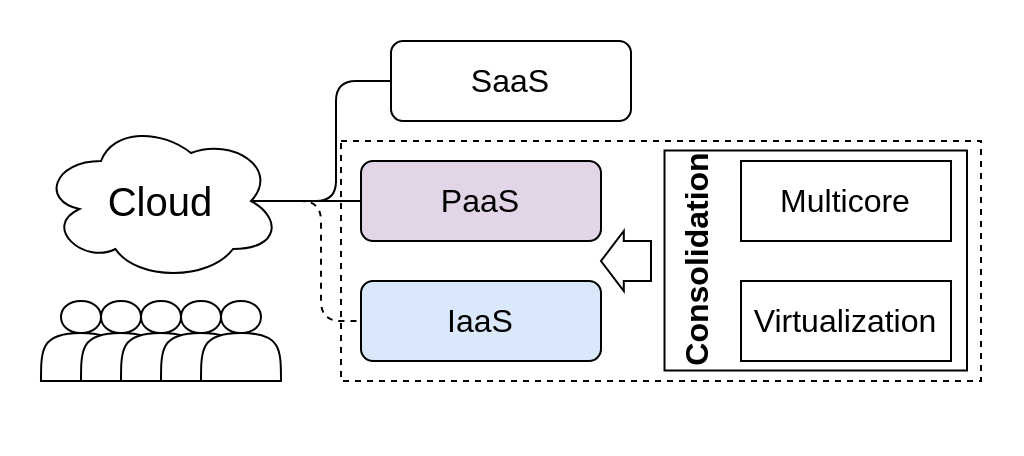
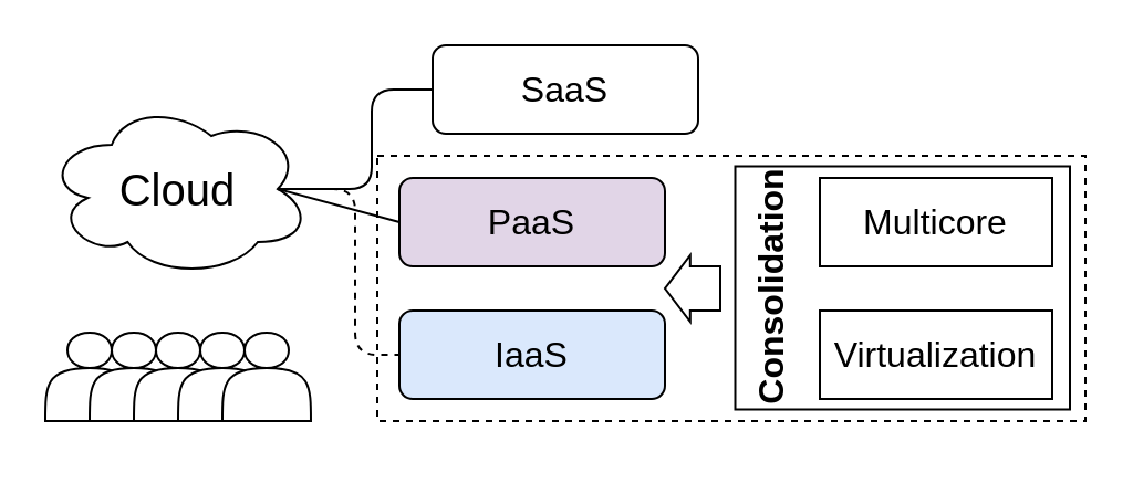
  <mxCell id="0" />
  <mxCell id="1" parent="0" />
- <mxCell id="2" value="&lt;font style=&quot;font-size: 20px;&quot;&gt;Cloud&lt;/font&gt;" style="ellipse;shape=cloud;whiteSpace=wrap;html=1;fontSize=20;" parent="1" vertex="1"><mxGeometry x="20" y="60" width="120" height="80" as="geometry" /></mxCell>
+ <mxCell id="2" value="&lt;font style=&quot;font-size: 20px;&quot;&gt;Cloud&lt;/font&gt;" style="ellipse;shape=cloud;whiteSpace=wrap;html=1;fontSize=20;" parent="1" vertex="1"><mxGeometry x="20" y="45" width="120" height="80" as="geometry" /></mxCell>
  <mxCell id="3" value="" style="shape=actor;whiteSpace=wrap;html=1;" parent="1" vertex="1"><mxGeometry x="20" y="150" width="40" height="40" as="geometry" /></mxCell>
  <mxCell id="4" value="" style="shape=actor;whiteSpace=wrap;html=1;" parent="1" vertex="1"><mxGeometry x="40" y="150" width="40" height="40" as="geometry" /></mxCell>
  <mxCell id="5" value="" style="shape=actor;whiteSpace=wrap;html=1;" parent="1" vertex="1"><mxGeometry x="60" y="150" width="40" height="40" as="geometry" /></mxCell>
  <mxCell id="6" value="" style="shape=actor;whiteSpace=wrap;html=1;" parent="1" vertex="1"><mxGeometry x="80" y="150" width="40" height="40" as="geometry" /></mxCell>
  <mxCell id="7" value="" style="shape=actor;whiteSpace=wrap;html=1;" parent="1" vertex="1"><mxGeometry x="100" y="150" width="40" height="40" as="geometry" /></mxCell>
  <mxCell id="8" value="&lt;span style=&quot;font-size: 16px;&quot;&gt;&lt;font style=&quot;font-size: 16px;&quot;&gt;PaaS&lt;/font&gt;&lt;/span&gt;" style="rounded=1;whiteSpace=wrap;html=1;fontStyle=0;fontSize=16;fillColor=#e1d5e7;" parent="1" vertex="1"><mxGeometry x="180" y="80" width="120" height="40" as="geometry" /></mxCell>
  <mxCell id="9" value="&lt;span style=&quot;font-size: 16px;&quot;&gt;&lt;font style=&quot;font-size: 16px;&quot;&gt;IaaS&lt;/font&gt;&lt;/span&gt;" style="rounded=1;whiteSpace=wrap;html=1;fontStyle=0;fontSize=16;fillColor=#dae8fc;" parent="1" vertex="1"><mxGeometry x="180" y="140" width="120" height="40" as="geometry" /></mxCell>
  <mxCell id="10" value="&lt;font style=&quot;font-size: 16px;&quot;&gt;SaaS&lt;/font&gt;" style="rounded=1;whiteSpace=wrap;html=1;fontSize=16;" parent="1" vertex="1"><mxGeometry x="195" y="20" width="120" height="40" as="geometry" /></mxCell>
  <mxCell id="11" value="" style="endArrow=none;html=1;exitX=0.875;exitY=0.5;exitDx=0;exitDy=0;exitPerimeter=0;entryX=0;entryY=0.5;entryDx=0;entryDy=0;" parent="1" source="2" target="8" edge="1"><mxGeometry width="50" height="50" relative="1" as="geometry"><mxPoint x="480" y="330" as="sourcePoint" /><mxPoint x="530" y="280" as="targetPoint" /></mxGeometry></mxCell>
  <mxCell id="12" value="" style="endArrow=none;html=1;exitX=0.875;exitY=0.5;exitDx=0;exitDy=0;exitPerimeter=0;entryX=0;entryY=0.5;entryDx=0;entryDy=0;edgeStyle=orthogonalEdgeStyle;dashed=1;" parent="1" source="2" target="9" edge="1"><mxGeometry width="50" height="50" relative="1" as="geometry"><mxPoint x="480" y="330" as="sourcePoint" /><mxPoint x="530" y="280" as="targetPoint" /></mxGeometry></mxCell>
  <mxCell id="13" value="" style="endArrow=none;html=1;exitX=0.875;exitY=0.5;exitDx=0;exitDy=0;exitPerimeter=0;entryX=0;entryY=0.5;entryDx=0;entryDy=0;edgeStyle=orthogonalEdgeStyle;" parent="1" source="2" target="10" edge="1"><mxGeometry width="50" height="50" relative="1" as="geometry"><mxPoint x="135" y="110" as="sourcePoint" /><mxPoint x="190" y="170" as="targetPoint" /></mxGeometry></mxCell>
  <mxCell id="14" value="" style="rounded=0;whiteSpace=wrap;html=1;fillColor=none;dashed=1;" parent="1" vertex="1"><mxGeometry x="170" y="70" width="320" height="120" as="geometry" /></mxCell>
  <mxCell id="15" value="" style="shape=singleArrow;direction=west;whiteSpace=wrap;html=1;fillColor=none;arrowWidth=0.663;arrowSize=0.456;fontSize=16;" parent="1" vertex="1"><mxGeometry x="300" y="115" width="25" height="30" as="geometry" /></mxCell>
  <mxCell id="16" value="&lt;font style=&quot;font-size: 16px;&quot;&gt;Multicore&lt;/font&gt;" style="rounded=0;whiteSpace=wrap;html=1;fillColor=none;fontSize=16;labelPosition=center;verticalLabelPosition=middle;align=center;verticalAlign=middle;" parent="1" vertex="1"><mxGeometry x="370" y="80" width="105" height="40" as="geometry" /></mxCell>
  <mxCell id="17" value="&lt;font style=&quot;font-size: 16px;&quot;&gt;Virtualization&lt;/font&gt;" style="rounded=0;whiteSpace=wrap;html=1;fillColor=none;fontSize=16;" parent="1" vertex="1"><mxGeometry x="370" y="140" width="105" height="40" as="geometry" /></mxCell>
  <mxCell id="18" value="&lt;font style=&quot;font-size: 16px&quot;&gt;Consolidation&lt;/font&gt;" style="rounded=0;whiteSpace=wrap;html=1;fillColor=none;fontSize=16;rotation=-90;verticalAlign=top;fontStyle=1" vertex="1" parent="1"><mxGeometry x="352.37" y="54.13" width="110" height="151.25" as="geometry" /></mxCell>
